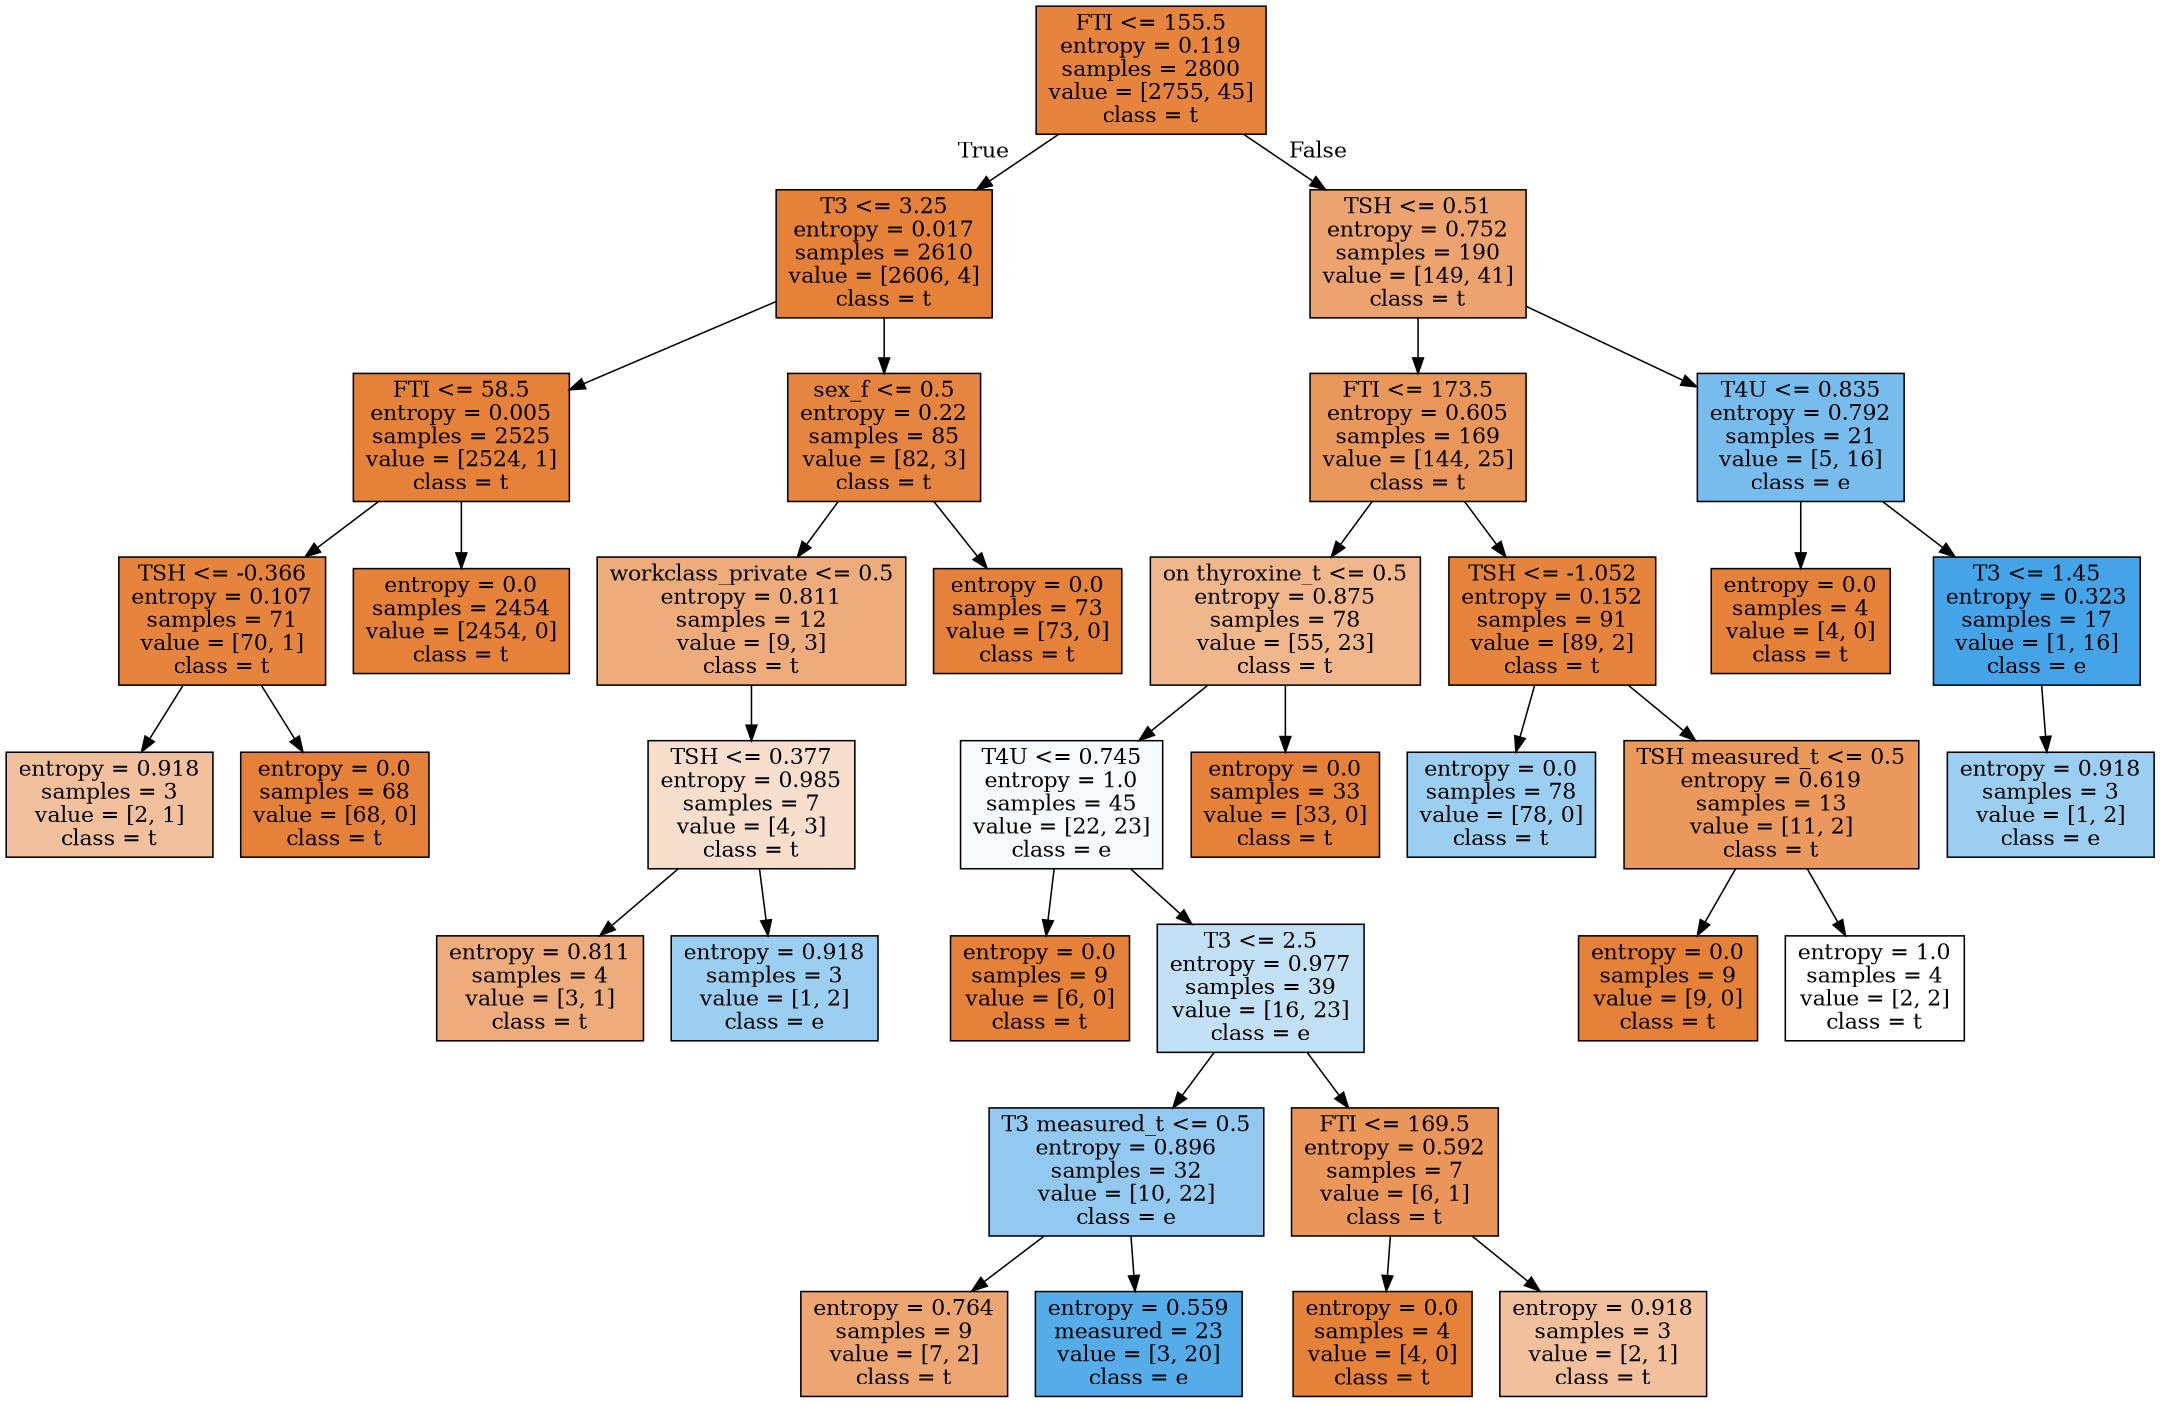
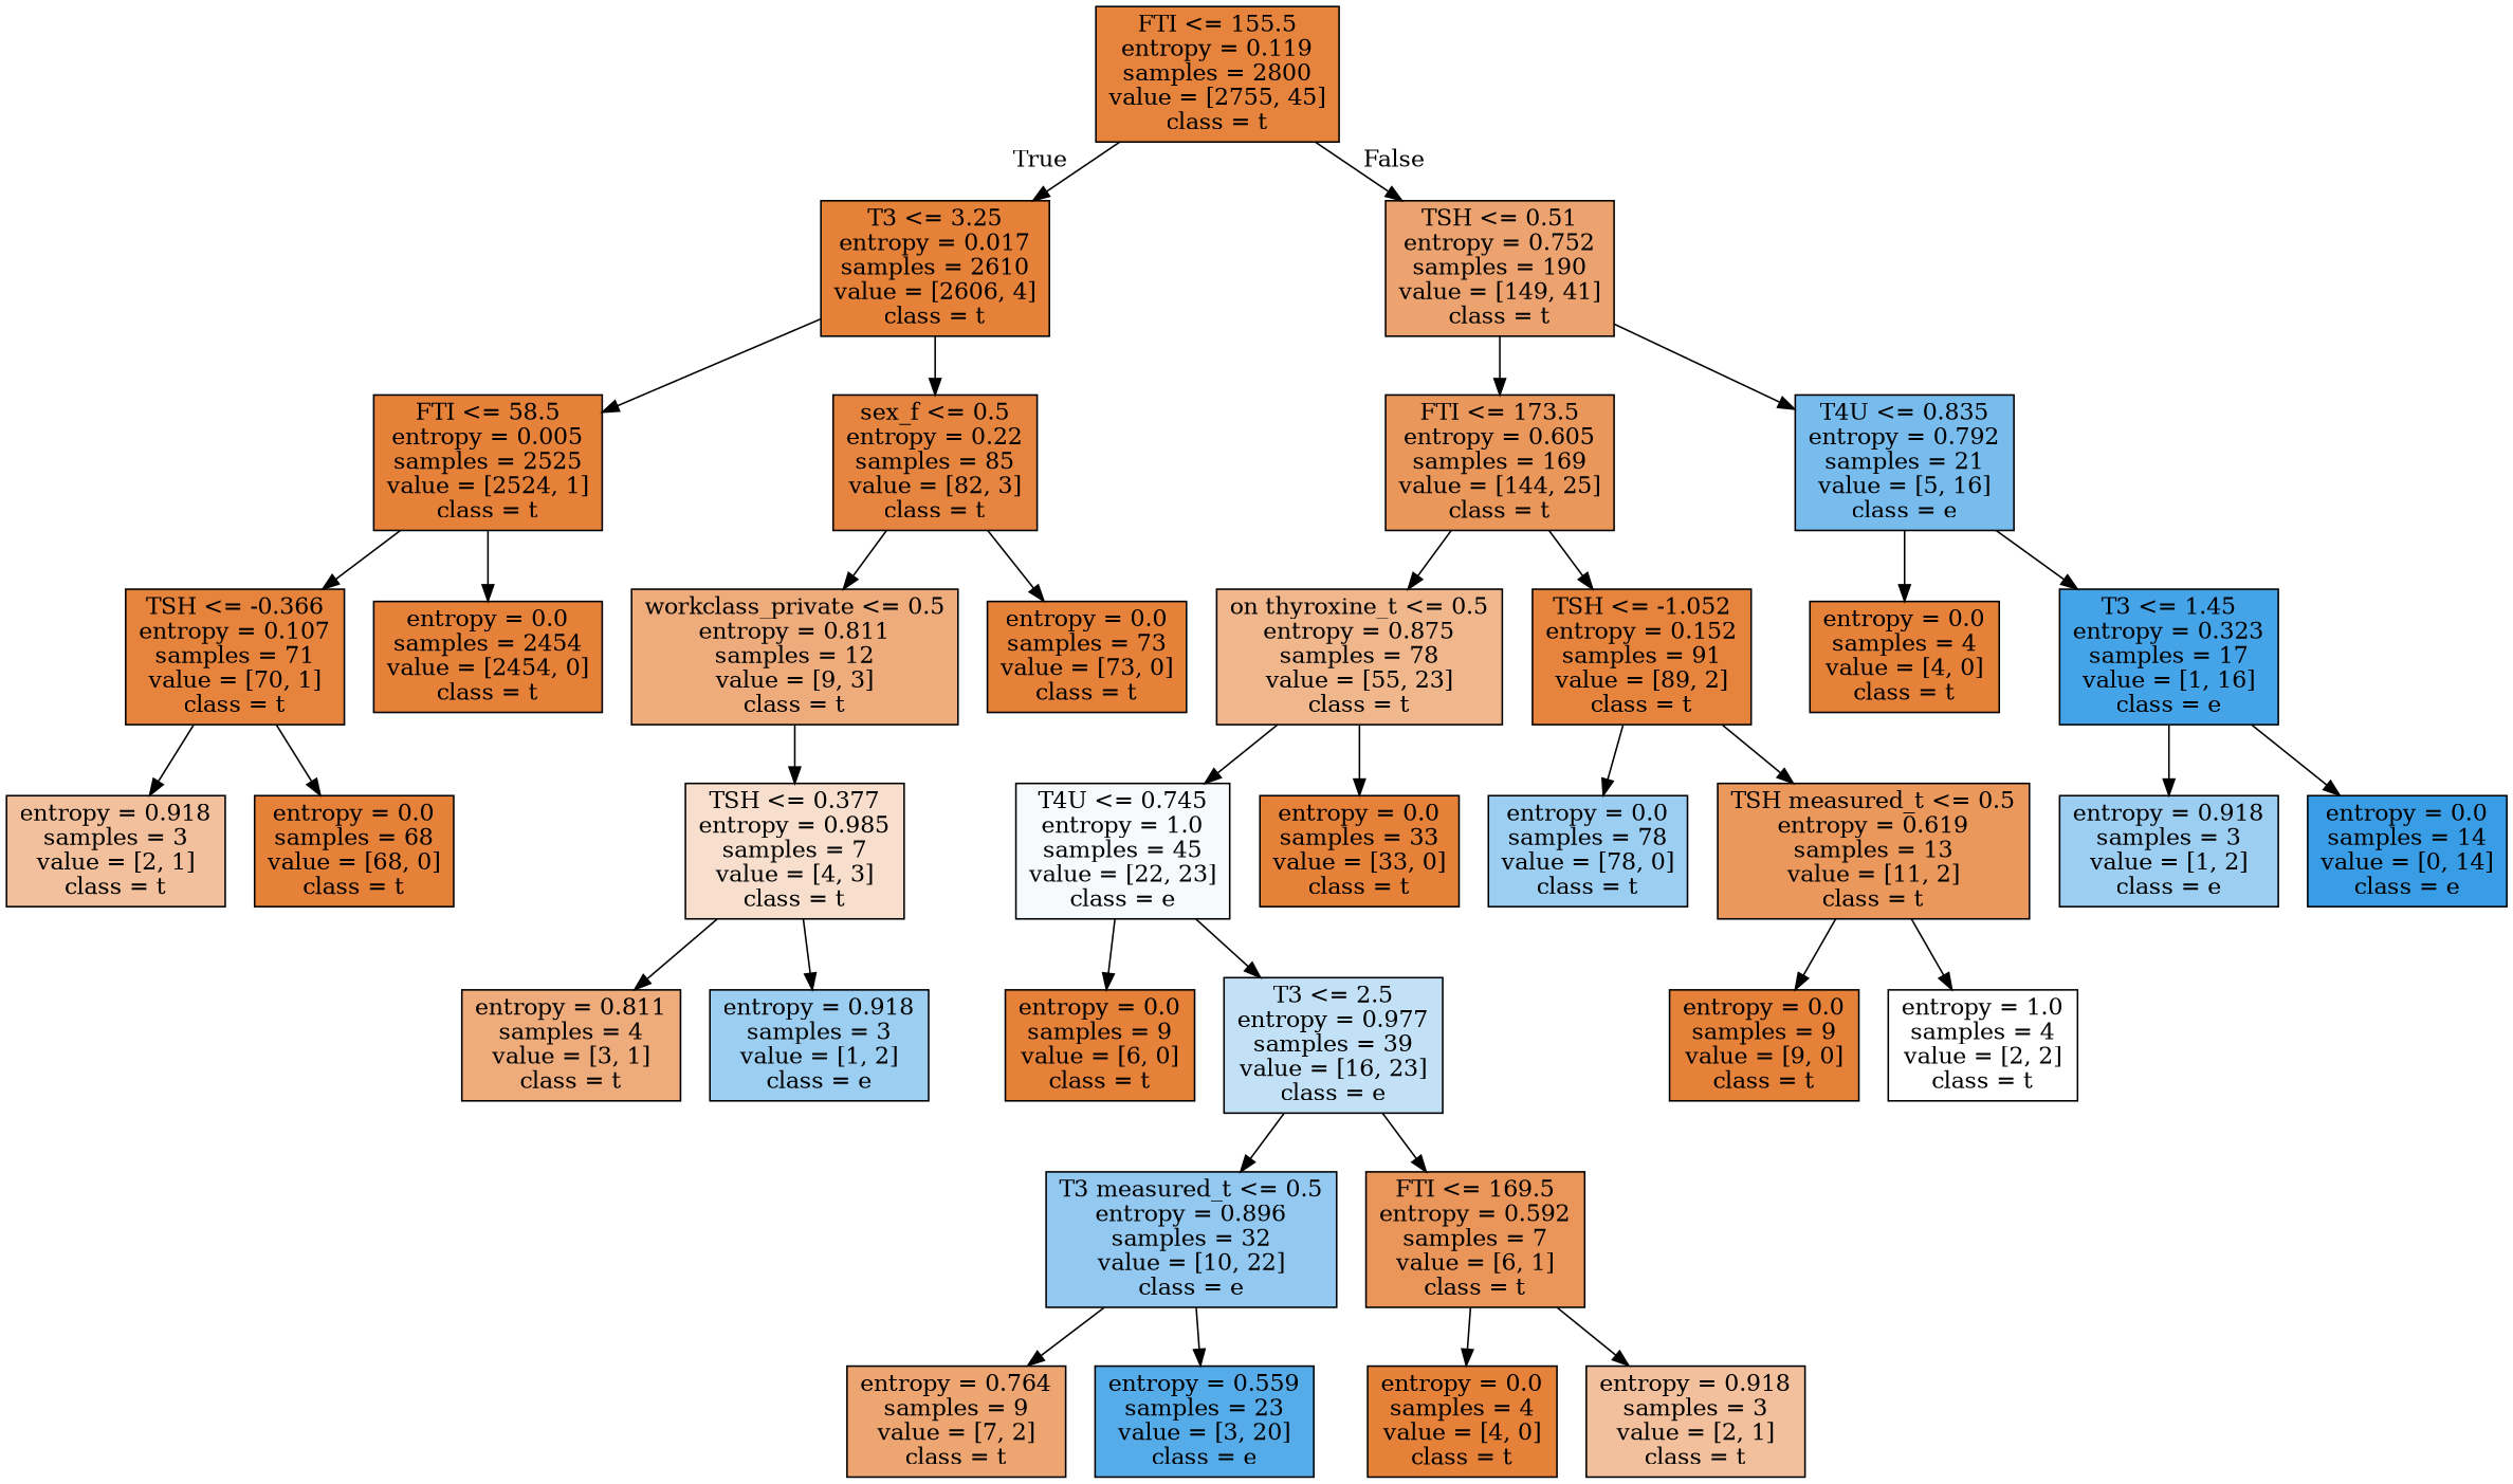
  digraph {
    node [color=black fillcolor="#e58139ff" shape=box style=filled]
    n1 [fillcolor="#e58139fb" label="FTI <= 155.5\nentropy = 0.119\nsamples = 2800\nvalue = [2755, 45]\nclass = t"]
    n2 [label="T3 <= 3.25\nentropy = 0.017\nsamples = 2610\nvalue = [2606, 4]\nclass = t"]
    n3 [fillcolor="#e58139b9" label="TSH <= 0.51\nentropy = 0.752\nsamples = 190\nvalue = [149, 41]\nclass = t"]
    n4 [label="FTI <= 58.5\nentropy = 0.005\nsamples = 2525\nvalue = [2524, 1]\nclass = t"]
    n5 [fillcolor="#e58139f6" label="sex_f <= 0.5\nentropy = 0.22\nsamples = 85\nvalue = [82, 3]\nclass = t"]
    n6 [fillcolor="#e58139d3" label="FTI <= 173.5\nentropy = 0.605\nsamples = 169\nvalue = [144, 25]\nclass = t"]
    n7 [fillcolor="#399de5af" label="T4U <= 0.835\nentropy = 0.792\nsamples = 21\nvalue = [5, 16]\nclass = e"]
    n8 [fillcolor="#e58139fb" label="TSH <= -0.366\nentropy = 0.107\nsamples = 71\nvalue = [70, 1]\nclass = t"]
    n9 [label="entropy = 0.0\nsamples = 2454\nvalue = [2454, 0]\nclass = t"]
    n10 [fillcolor="#e58139aa" label="workclass_private <= 0.5\nentropy = 0.811\nsamples = 12\nvalue = [9, 3]\nclass = t"]
    n11 [label="entropy = 0.0\nsamples = 73\nvalue = [73, 0]\nclass = t"]
    n12 [fillcolor="#e581397f" label="entropy = 0.918\nsamples = 3\nvalue = [2, 1]\nclass = t"]
    n13 [label="entropy = 0.0\nsamples = 68\nvalue = [68, 0]\nclass = t"]
    n14 [fillcolor="#e5813940" label="TSH <= 0.377\nentropy = 0.985\nsamples = 7\nvalue = [4, 3]\nclass = t"]
    n15 [fillcolor="#e58139aa" label="entropy = 0.811\nsamples = 4\nvalue = [3, 1]\nclass = t"]
    n16 [fillcolor="#399de57f" label="entropy = 0.918\nsamples = 3\nvalue = [1, 2]\nclass = e"]
    n17 [fillcolor="#e5813994" label="on thyroxine_t <= 0.5\nentropy = 0.875\nsamples = 78\nvalue = [55, 23]\nclass = t"]
    n18 [fillcolor="#e58139f9" label="TSH <= -1.052\nentropy = 0.152\nsamples = 91\nvalue = [89, 2]\nclass = t"]
    n19 [label="entropy = 0.0\nsamples = 4\nvalue = [4, 0]\nclass = t"]
    n20 [fillcolor="#399de5ef" label="T3 <= 1.45\nentropy = 0.323\nsamples = 17\nvalue = [1, 16]\nclass = e"]
    n21 [fillcolor="#399de50b" label="T4U <= 0.745\nentropy = 1.0\nsamples = 45\nvalue = [22, 23]\nclass = e"]
    n22 [label="entropy = 0.0\nsamples = 33\nvalue = [33, 0]\nclass = t"]
    n23 [fillcolor="#399de57f" label="entropy = 0.0\nsamples = 78\nvalue = [78, 0]\nclass = t"]
    n24 [fillcolor="#e58139d1" label="TSH measured_t <= 0.5\nentropy = 0.619\nsamples = 13\nvalue = [11, 2]\nclass = t"]
    n25 [label="entropy = 0.0\nsamples = 9\nvalue = [6, 0]\nclass = t"]
    n26 [fillcolor="#399de54e" label="T3 <= 2.5\nentropy = 0.977\nsamples = 39\nvalue = [16, 23]\nclass = e"]
    n27 [fillcolor="#399de58b" label="T3 measured_t <= 0.5\nentropy = 0.896\nsamples = 32\nvalue = [10, 22]\nclass = e"]
    n28 [fillcolor="#e58139d4" label="FTI <= 169.5\nentropy = 0.592\nsamples = 7\nvalue = [6, 1]\nclass = t"]
    n29 [fillcolor="#e58139b6" label="entropy = 0.764\nsamples = 9\nvalue = [7, 2]\nclass = t"]
-   n30 [fillcolor="#399de5d9" label="entropy = 0.559\nmeasured = 23\nvalue = [3, 20]\nclass = e"]
+   n30 [fillcolor="#399de5d9" label="entropy = 0.559\nsamples = 23\nvalue = [3, 20]\nclass = e"]
    n31 [label="entropy = 0.0\nsamples = 4\nvalue = [4, 0]\nclass = t"]
    n32 [fillcolor="#e581397f" label="entropy = 0.918\nsamples = 3\nvalue = [2, 1]\nclass = t"]
    n33 [label="entropy = 0.0\nsamples = 9\nvalue = [9, 0]\nclass = t"]
    n34 [fillcolor="#e5813900" label="entropy = 1.0\nsamples = 4\nvalue = [2, 2]\nclass = t"]
    n35 [fillcolor="#399de57f" label="entropy = 0.918\nsamples = 3\nvalue = [1, 2]\nclass = e"]
+   n36 [fillcolor="#399de5ff" label="entropy = 0.0\nsamples = 14\nvalue = [0, 14]\nclass = e"]
    n1 -> n2 [headlabel=True labelangle=45 labeldistance=2.5]
    n1 -> n3 [headlabel=False labelangle=-45 labeldistance=2.5]
    n2 -> n4
    n2 -> n5
    n3 -> n6
    n3 -> n7
    n4 -> n8
    n4 -> n9
    n5 -> n10
    n5 -> n11
    n6 -> n17
    n6 -> n18
    n7 -> n19
    n7 -> n20
    n8 -> n12
    n8 -> n13
    n10 -> n14
    n14 -> n15
    n14 -> n16
    n17 -> n21
    n17 -> n22
    n18 -> n23
    n18 -> n24
    n20 -> n35
+   n20 -> n36
    n21 -> n25
    n21 -> n26
    n24 -> n33
    n24 -> n34
    n26 -> n27
    n26 -> n28
    n27 -> n29
    n27 -> n30
    n28 -> n31
    n28 -> n32
  }
